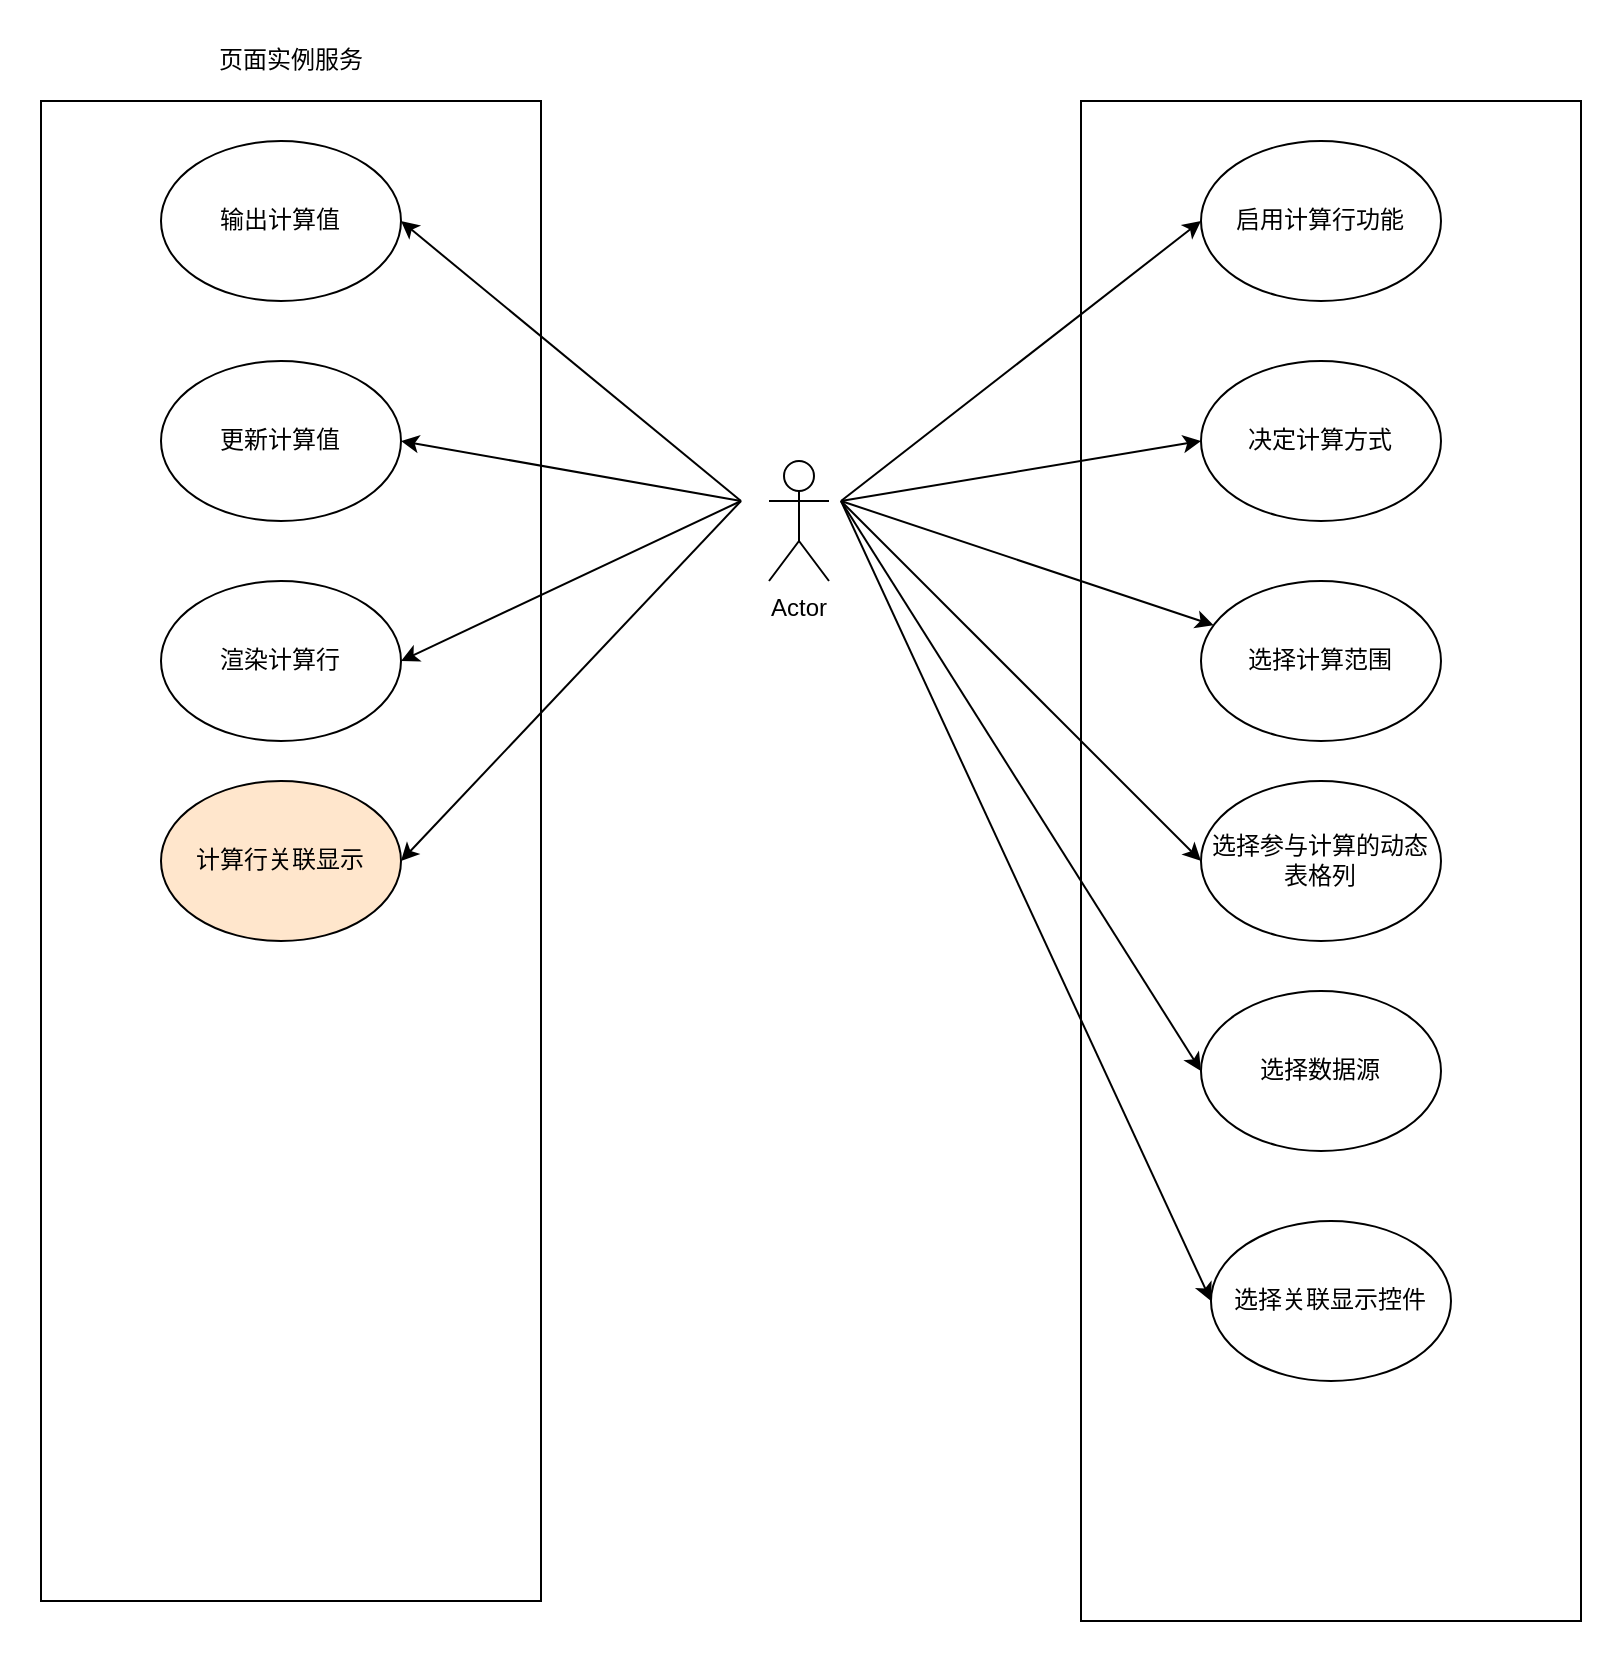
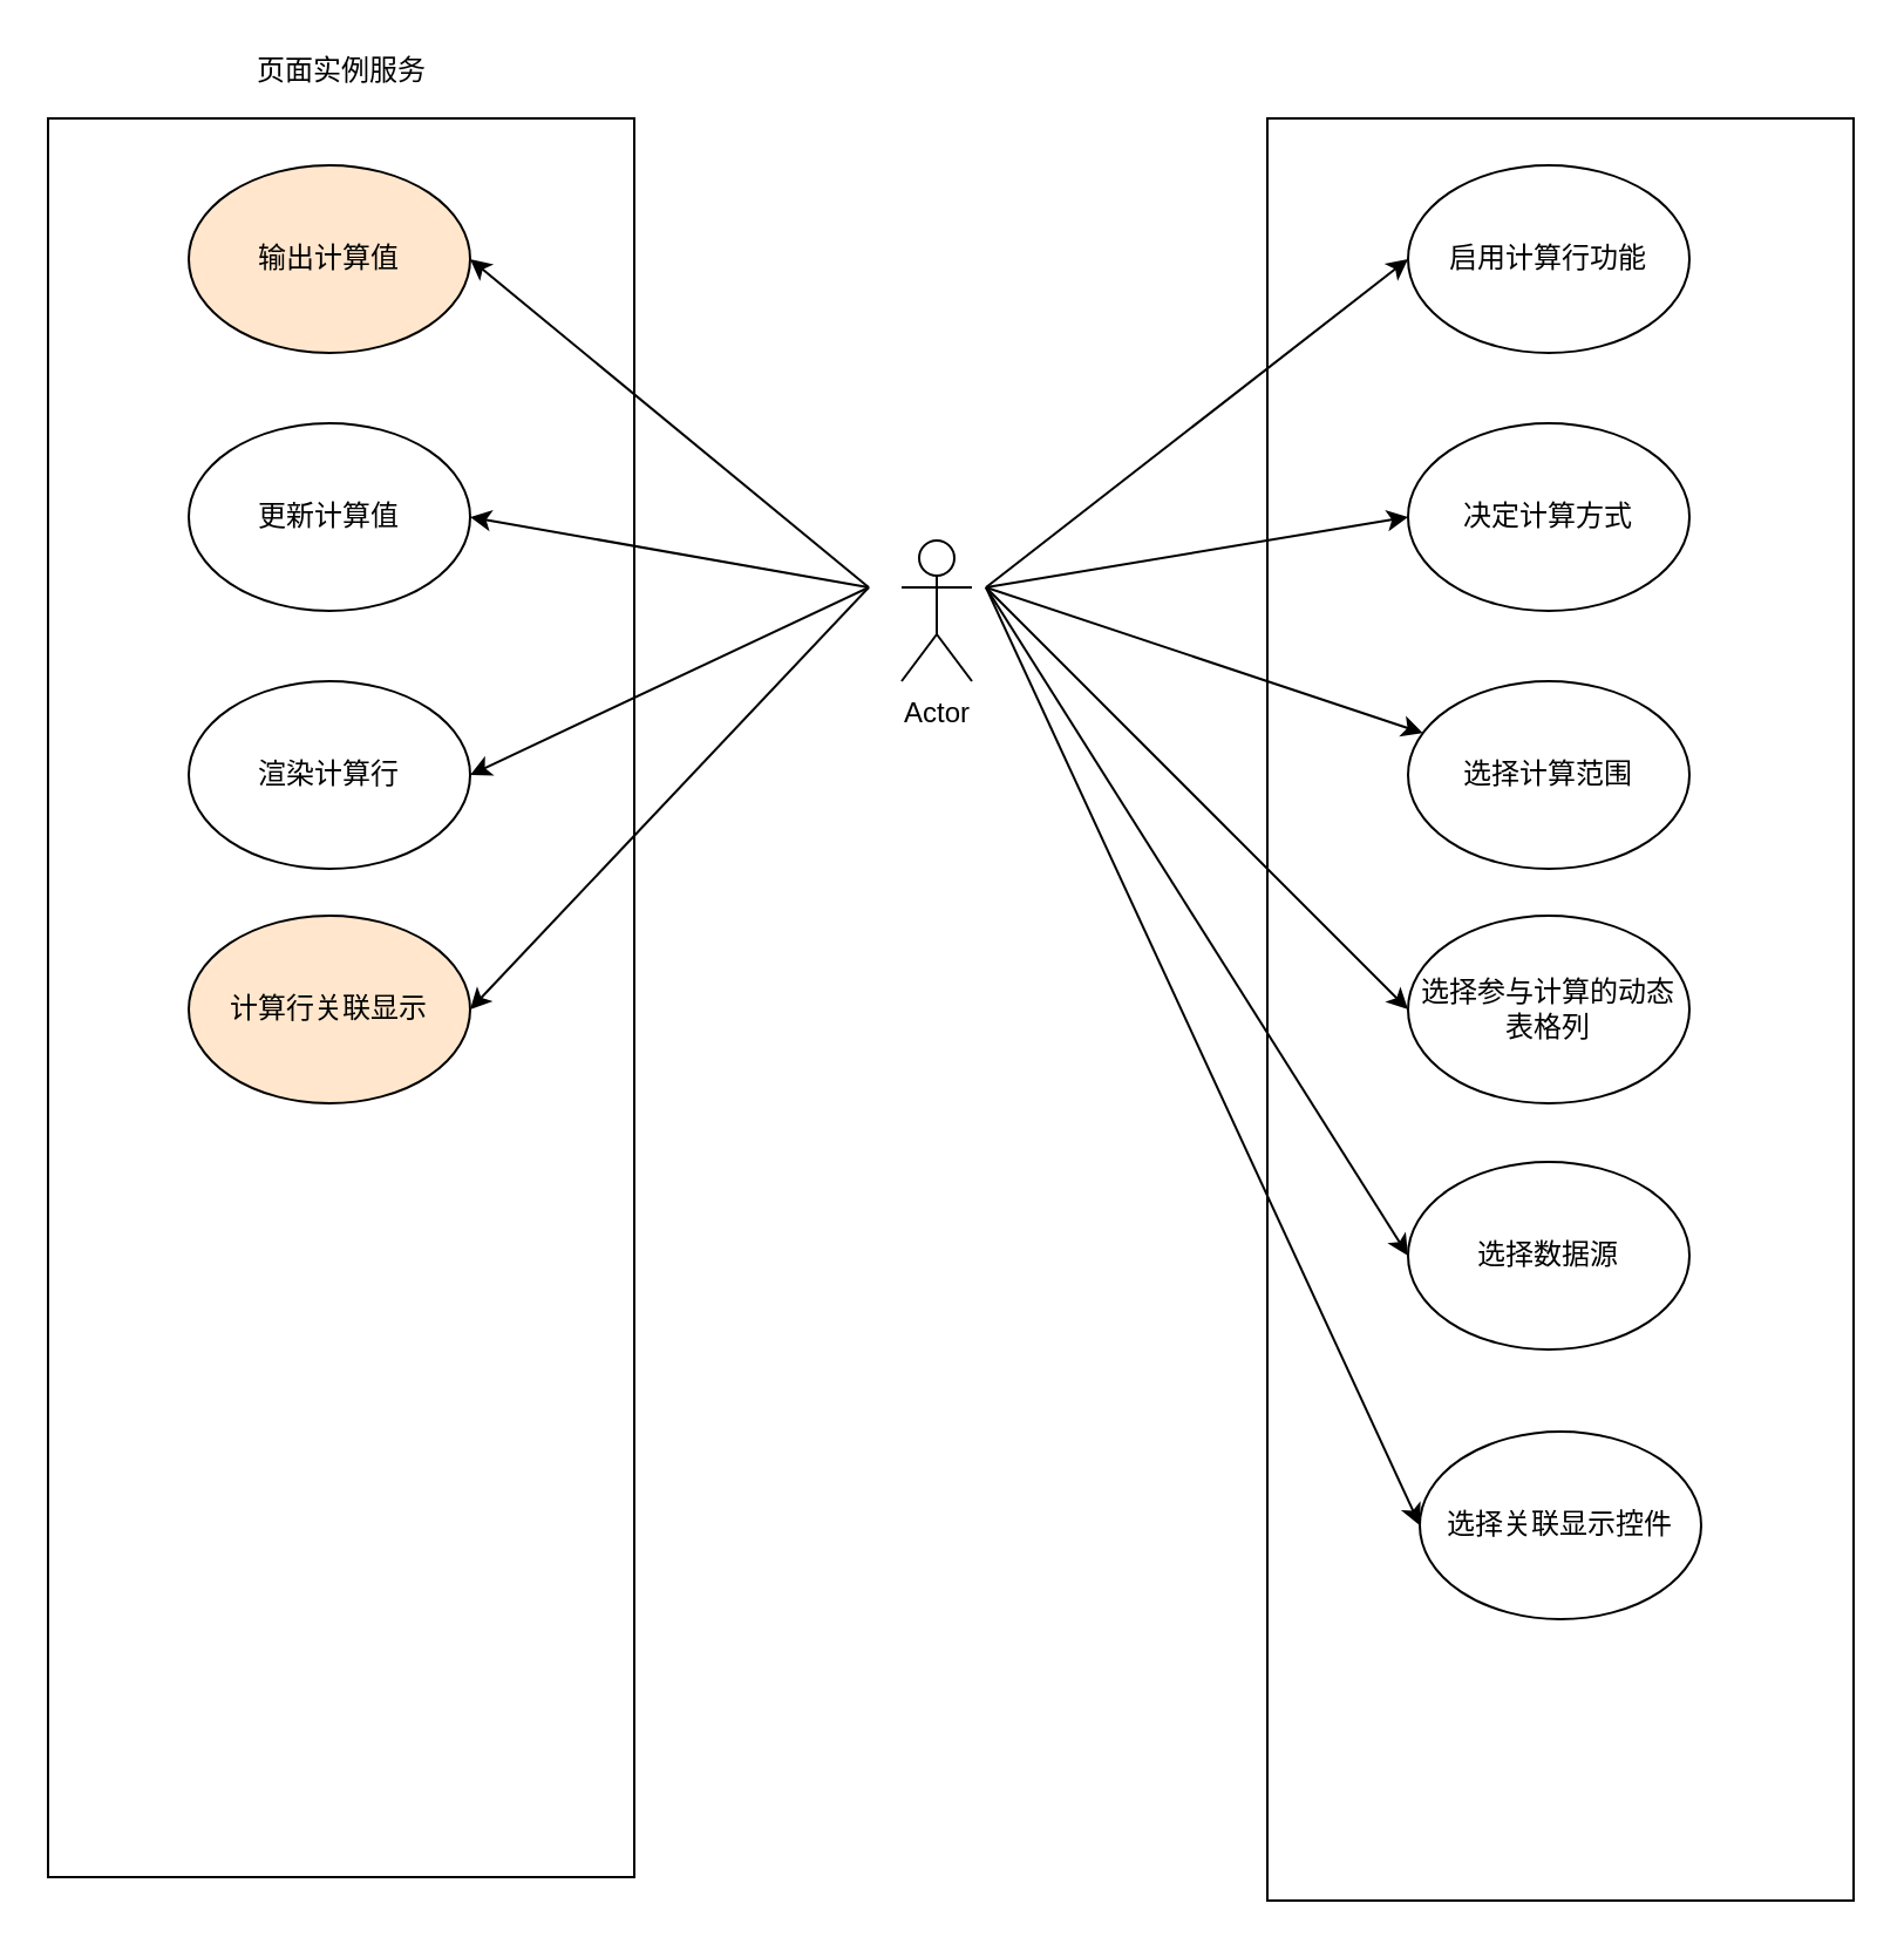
  <mxCell id="0" />
  <mxCell id="1" parent="0" />
  <mxCell id="2" value="" style="verticalLabelPosition=bottom;verticalAlign=top;html=1;shape=mxgraph.basic.rect;fillColor2=none;strokeWidth=1;size=20;indent=5;shadow=0;" vertex="1" parent="1"><mxGeometry x="540" y="50" width="250" height="760" as="geometry" /></mxCell>
  <mxCell id="3" value="" style="verticalLabelPosition=bottom;verticalAlign=top;html=1;shape=mxgraph.basic.rect;fillColor2=none;strokeWidth=1;size=20;indent=5;shadow=0;" vertex="1" parent="1"><mxGeometry x="20" y="50" width="250" height="750" as="geometry" /></mxCell>
  <mxCell id="4" value="Actor" style="shape=umlActor;verticalLabelPosition=bottom;labelBackgroundColor=#ffffff;verticalAlign=top;html=1;" vertex="1" parent="1"><mxGeometry x="384" y="230" width="30" height="60" as="geometry" /></mxCell>
- <mxCell id="5" value="输出计算值" style="ellipse;whiteSpace=wrap;html=1;" vertex="1" parent="1"><mxGeometry x="80" y="70" width="120" height="80" as="geometry" /></mxCell>
+ <mxCell id="5" value="输出计算值" style="ellipse;whiteSpace=wrap;html=1;fillColor=#ffe6cc;" vertex="1" parent="1"><mxGeometry x="80" y="70" width="120" height="80" as="geometry" /></mxCell>
  <mxCell id="6" value="更新计算值" style="ellipse;whiteSpace=wrap;html=1;" vertex="1" parent="1"><mxGeometry x="80" y="180" width="120" height="80" as="geometry" /></mxCell>
  <mxCell id="7" value="渲染计算行" style="ellipse;whiteSpace=wrap;html=1;" vertex="1" parent="1"><mxGeometry x="80" y="290" width="120" height="80" as="geometry" /></mxCell>
  <mxCell id="8" value="计算行关联显示" style="ellipse;whiteSpace=wrap;html=1;fillColor=#ffe6cc;" vertex="1" parent="1"><mxGeometry x="80" y="390" width="120" height="80" as="geometry" /></mxCell>
  <mxCell id="9" value="启用计算行功能" style="ellipse;whiteSpace=wrap;html=1;" vertex="1" parent="1"><mxGeometry x="600" y="70" width="120" height="80" as="geometry" /></mxCell>
  <mxCell id="10" value="决定计算方式" style="ellipse;whiteSpace=wrap;html=1;" vertex="1" parent="1"><mxGeometry x="600" y="180" width="120" height="80" as="geometry" /></mxCell>
  <mxCell id="11" value="选择计算范围" style="ellipse;whiteSpace=wrap;html=1;" vertex="1" parent="1"><mxGeometry x="600" y="290" width="120" height="80" as="geometry" /></mxCell>
  <mxCell id="12" value="选择参与计算的动态表格列" style="ellipse;whiteSpace=wrap;html=1;" vertex="1" parent="1"><mxGeometry x="600" y="390" width="120" height="80" as="geometry" /></mxCell>
  <mxCell id="13" value="选择数据源" style="ellipse;whiteSpace=wrap;html=1;" vertex="1" parent="1"><mxGeometry x="600" y="495" width="120" height="80" as="geometry" /></mxCell>
  <mxCell id="14" value="选择关联显示控件" style="ellipse;whiteSpace=wrap;html=1;" vertex="1" parent="1"><mxGeometry x="605" y="610" width="120" height="80" as="geometry" /></mxCell>
  <mxCell id="15" value="页面实例服务" style="text;html=1;align=center;verticalAlign=middle;resizable=0;points=[];autosize=1;" vertex="1" parent="1"><mxGeometry x="100" y="20" width="90" height="20" as="geometry" /></mxCell>
  <mxCell id="16" value="" style="endArrow=classic;html=1;entryX=0;entryY=0.5;entryDx=0;entryDy=0;" edge="1" parent="1" target="9"><mxGeometry width="50" height="50" relative="1" as="geometry"><mxPoint x="420" y="250" as="sourcePoint" /><mxPoint x="470" y="200" as="targetPoint" /></mxGeometry></mxCell>
  <mxCell id="17" value="" style="endArrow=classic;html=1;entryX=0;entryY=0.5;entryDx=0;entryDy=0;" edge="1" parent="1" target="10"><mxGeometry width="50" height="50" relative="1" as="geometry"><mxPoint x="420" y="250" as="sourcePoint" /><mxPoint x="430" y="400" as="targetPoint" /></mxGeometry></mxCell>
  <mxCell id="18" value="" style="endArrow=classic;html=1;" edge="1" parent="1" target="11"><mxGeometry width="50" height="50" relative="1" as="geometry"><mxPoint x="420" y="250" as="sourcePoint" /><mxPoint x="510" y="350" as="targetPoint" /></mxGeometry></mxCell>
  <mxCell id="19" value="" style="endArrow=classic;html=1;entryX=0;entryY=0.5;entryDx=0;entryDy=0;" edge="1" parent="1" target="12"><mxGeometry width="50" height="50" relative="1" as="geometry"><mxPoint x="420" y="250" as="sourcePoint" /><mxPoint x="460" y="400" as="targetPoint" /></mxGeometry></mxCell>
  <mxCell id="20" value="" style="endArrow=classic;html=1;entryX=0;entryY=0.5;entryDx=0;entryDy=0;" edge="1" parent="1" target="13"><mxGeometry width="50" height="50" relative="1" as="geometry"><mxPoint x="420" y="250" as="sourcePoint" /><mxPoint x="450" y="460" as="targetPoint" /></mxGeometry></mxCell>
  <mxCell id="21" value="" style="endArrow=classic;html=1;entryX=0;entryY=0.5;entryDx=0;entryDy=0;" edge="1" parent="1" target="14"><mxGeometry width="50" height="50" relative="1" as="geometry"><mxPoint x="420" y="250" as="sourcePoint" /><mxPoint x="400" y="410" as="targetPoint" /></mxGeometry></mxCell>
  <mxCell id="22" value="" style="endArrow=classic;html=1;entryX=1;entryY=0.5;entryDx=0;entryDy=0;" edge="1" parent="1" target="5"><mxGeometry width="50" height="50" relative="1" as="geometry"><mxPoint x="370" y="250" as="sourcePoint" /><mxPoint x="390" y="110" as="targetPoint" /></mxGeometry></mxCell>
  <mxCell id="23" value="" style="endArrow=classic;html=1;entryX=1;entryY=0.5;entryDx=0;entryDy=0;" edge="1" parent="1" target="6"><mxGeometry width="50" height="50" relative="1" as="geometry"><mxPoint x="370" y="250" as="sourcePoint" /><mxPoint x="330" y="350" as="targetPoint" /></mxGeometry></mxCell>
  <mxCell id="24" value="" style="endArrow=classic;html=1;entryX=1;entryY=0.5;entryDx=0;entryDy=0;" edge="1" parent="1" target="7"><mxGeometry width="50" height="50" relative="1" as="geometry"><mxPoint x="370" y="250" as="sourcePoint" /><mxPoint x="300" y="390" as="targetPoint" /></mxGeometry></mxCell>
  <mxCell id="25" value="" style="endArrow=classic;html=1;entryX=1;entryY=0.5;entryDx=0;entryDy=0;" edge="1" parent="1" target="8"><mxGeometry width="50" height="50" relative="1" as="geometry"><mxPoint x="370" y="250" as="sourcePoint" /><mxPoint x="400" y="380" as="targetPoint" /></mxGeometry></mxCell>
